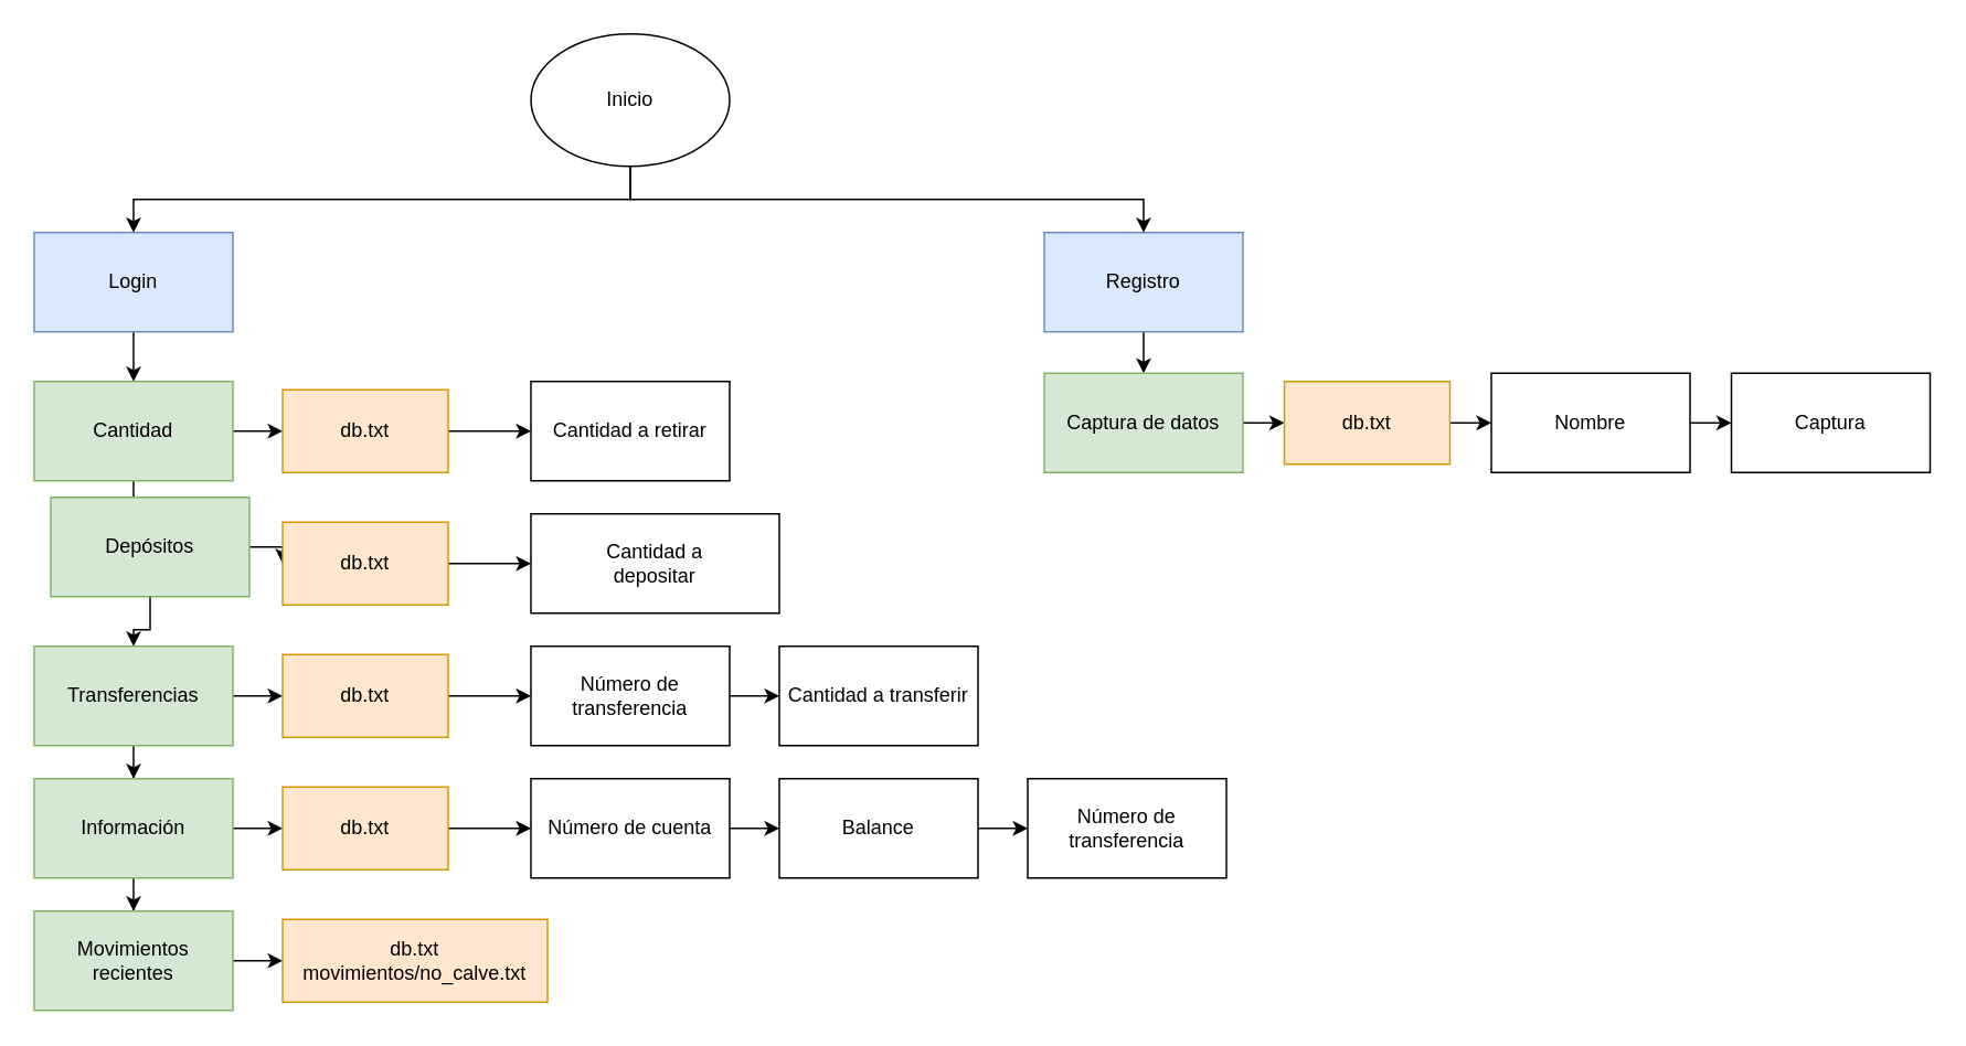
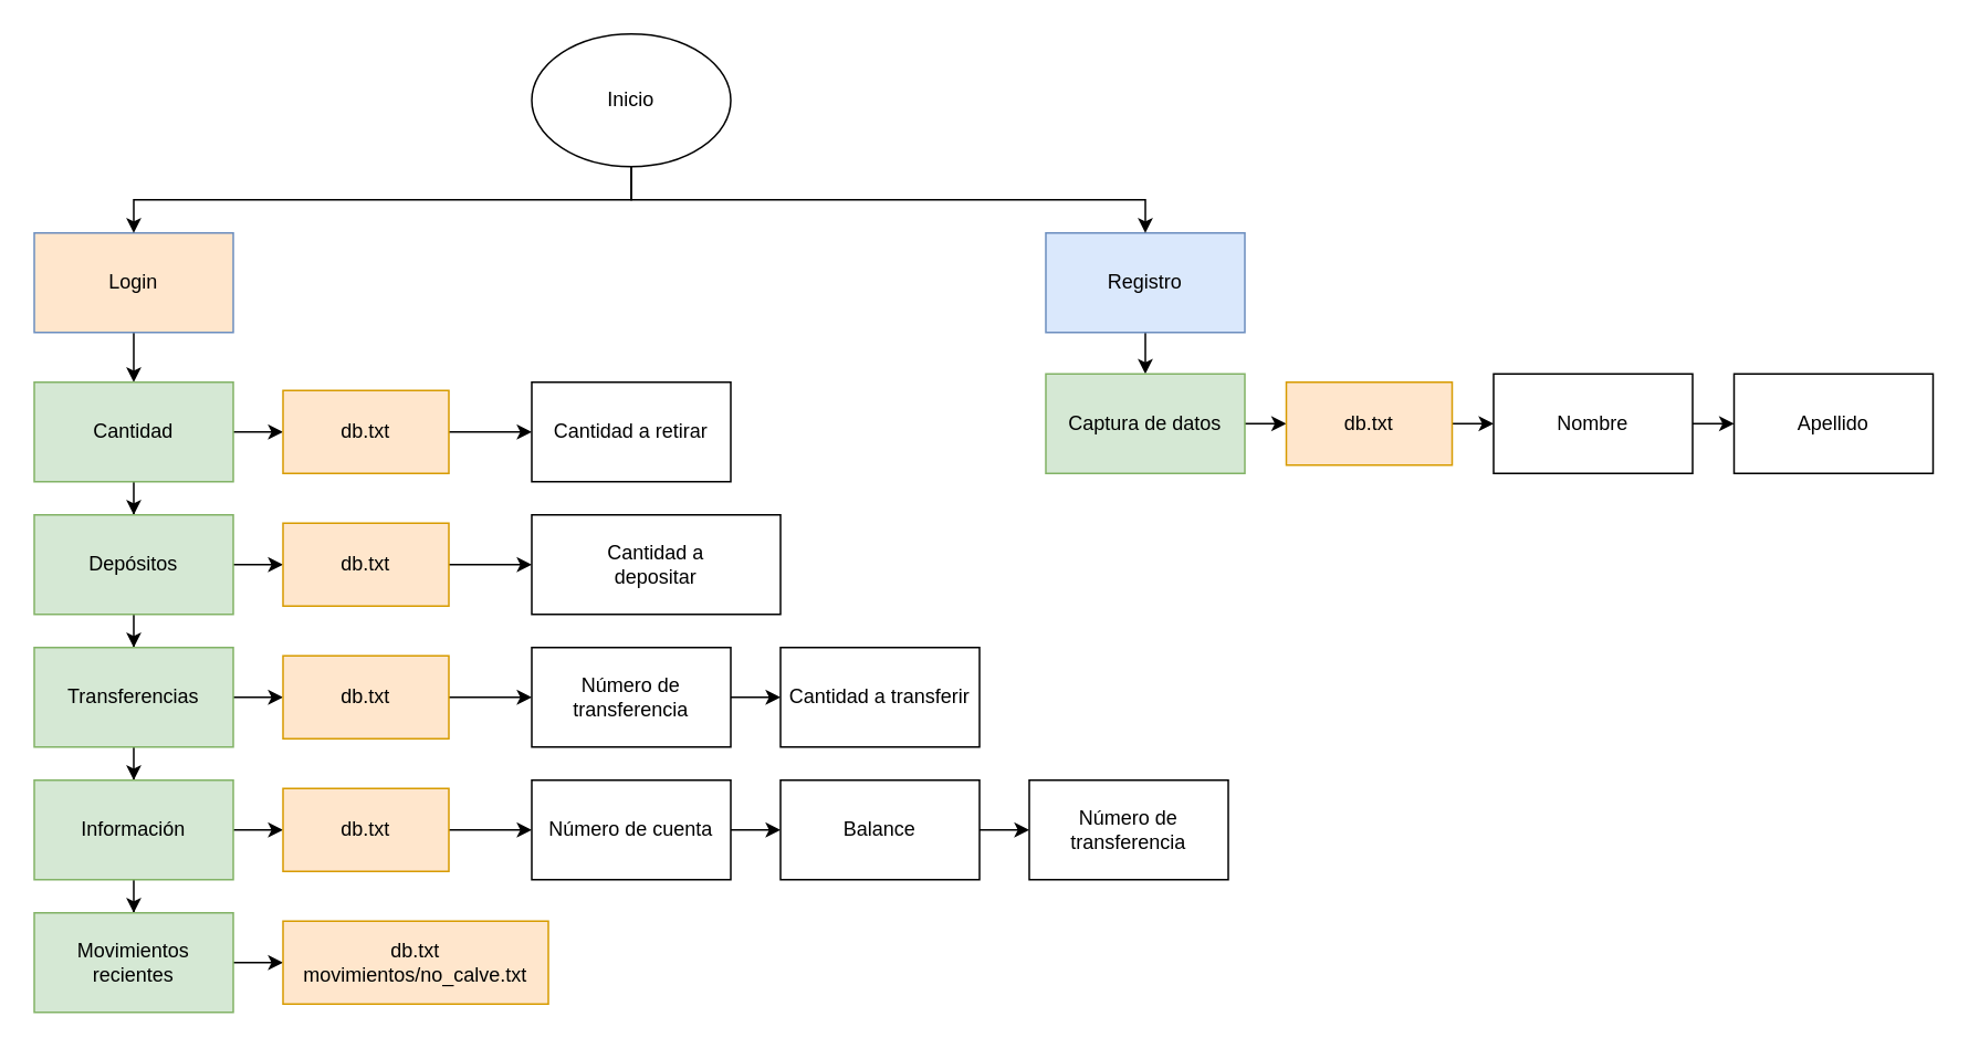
  <mxCell id="0" />
  <mxCell id="1" parent="0" />
  <mxCell id="2" value="" style="edgeStyle=orthogonalEdgeStyle;rounded=0;orthogonalLoop=1;jettySize=auto;html=1;" edge="1" parent="1" source="3" target="13"><mxGeometry relative="1" as="geometry" /></mxCell>
- <mxCell id="3" value="Login" style="rounded=0;whiteSpace=wrap;html=1;fillColor=#dae8fc;strokeColor=#6c8ebf;" vertex="1" parent="1"><mxGeometry x="20" y="140" width="120" height="60" as="geometry" /></mxCell>
+ <mxCell id="3" value="Login" style="rounded=0;whiteSpace=wrap;html=1;fillColor=#ffe6cc;strokeColor=#6c8ebf;" vertex="1" parent="1"><mxGeometry x="20" y="140" width="120" height="60" as="geometry" /></mxCell>
  <mxCell id="4" value="" style="edgeStyle=orthogonalEdgeStyle;rounded=0;orthogonalLoop=1;jettySize=auto;html=1;" edge="1" parent="1" source="5" target="10"><mxGeometry relative="1" as="geometry" /></mxCell>
  <mxCell id="5" value="Registro" style="rounded=0;whiteSpace=wrap;html=1;fillColor=#dae8fc;strokeColor=#6c8ebf;" vertex="1" parent="1"><mxGeometry x="630" y="140" width="120" height="60" as="geometry" /></mxCell>
  <mxCell id="6" style="edgeStyle=orthogonalEdgeStyle;rounded=0;orthogonalLoop=1;jettySize=auto;html=1;exitX=0.5;exitY=1;exitDx=0;exitDy=0;entryX=0.5;entryY=0;entryDx=0;entryDy=0;" edge="1" parent="1" source="8" target="3"><mxGeometry relative="1" as="geometry" /></mxCell>
  <mxCell id="7" style="edgeStyle=orthogonalEdgeStyle;rounded=0;orthogonalLoop=1;jettySize=auto;html=1;exitX=0.5;exitY=1;exitDx=0;exitDy=0;entryX=0.5;entryY=0;entryDx=0;entryDy=0;" edge="1" parent="1" source="8" target="5"><mxGeometry relative="1" as="geometry" /></mxCell>
  <mxCell id="8" value="Inicio" style="ellipse;whiteSpace=wrap;html=1;" vertex="1" parent="1"><mxGeometry x="320" y="20" width="120" height="80" as="geometry" /></mxCell>
  <mxCell id="9" value="" style="edgeStyle=orthogonalEdgeStyle;rounded=0;orthogonalLoop=1;jettySize=auto;html=1;" edge="1" parent="1" source="10" target="48"><mxGeometry relative="1" as="geometry" /></mxCell>
  <mxCell id="10" value="Captura de datos" style="rounded=0;whiteSpace=wrap;html=1;fillColor=#d5e8d4;strokeColor=#82b366;" vertex="1" parent="1"><mxGeometry x="630" y="225" width="120" height="60" as="geometry" /></mxCell>
  <mxCell id="11" value="" style="edgeStyle=orthogonalEdgeStyle;rounded=0;orthogonalLoop=1;jettySize=auto;html=1;" edge="1" parent="1" source="13" target="32"><mxGeometry relative="1" as="geometry" /></mxCell>
  <mxCell id="12" value="" style="edgeStyle=orthogonalEdgeStyle;rounded=0;orthogonalLoop=1;jettySize=auto;html=1;" edge="1" parent="1" source="13" target="16"><mxGeometry relative="1" as="geometry" /></mxCell>
  <mxCell id="13" value="Cantidad" style="rounded=0;whiteSpace=wrap;html=1;fillColor=#d5e8d4;strokeColor=#82b366;" vertex="1" parent="1"><mxGeometry x="20" y="230" width="120" height="60" as="geometry" /></mxCell>
  <mxCell id="14" value="" style="edgeStyle=orthogonalEdgeStyle;rounded=0;orthogonalLoop=1;jettySize=auto;html=1;" edge="1" parent="1" source="16" target="26"><mxGeometry relative="1" as="geometry" /></mxCell>
  <mxCell id="15" value="" style="edgeStyle=orthogonalEdgeStyle;rounded=0;orthogonalLoop=1;jettySize=auto;html=1;" edge="1" parent="1" source="16" target="19"><mxGeometry relative="1" as="geometry" /></mxCell>
- <mxCell id="16" value="Depósitos" style="rounded=0;whiteSpace=wrap;html=1;fillColor=#d5e8d4;strokeColor=#82b366;" vertex="1" parent="1"><mxGeometry x="30" y="300" width="120" height="60" as="geometry" /></mxCell>
+ <mxCell id="16" value="Depósitos" style="rounded=0;whiteSpace=wrap;html=1;fillColor=#d5e8d4;strokeColor=#82b366;" vertex="1" parent="1"><mxGeometry x="20" y="310" width="120" height="60" as="geometry" /></mxCell>
  <mxCell id="17" value="" style="edgeStyle=orthogonalEdgeStyle;rounded=0;orthogonalLoop=1;jettySize=auto;html=1;" edge="1" parent="1" source="19" target="28"><mxGeometry relative="1" as="geometry" /></mxCell>
  <mxCell id="18" value="" style="edgeStyle=orthogonalEdgeStyle;rounded=0;orthogonalLoop=1;jettySize=auto;html=1;" edge="1" parent="1" source="19" target="22"><mxGeometry relative="1" as="geometry" /></mxCell>
  <mxCell id="19" value="Transferencias" style="rounded=0;whiteSpace=wrap;html=1;fillColor=#d5e8d4;strokeColor=#82b366;" vertex="1" parent="1"><mxGeometry x="20" y="390" width="120" height="60" as="geometry" /></mxCell>
  <mxCell id="20" value="" style="edgeStyle=orthogonalEdgeStyle;rounded=0;orthogonalLoop=1;jettySize=auto;html=1;" edge="1" parent="1" source="22" target="30"><mxGeometry relative="1" as="geometry" /></mxCell>
  <mxCell id="21" value="" style="edgeStyle=orthogonalEdgeStyle;rounded=0;orthogonalLoop=1;jettySize=auto;html=1;" edge="1" parent="1" source="22" target="24"><mxGeometry relative="1" as="geometry" /></mxCell>
  <mxCell id="22" value="Información" style="rounded=0;whiteSpace=wrap;html=1;fillColor=#d5e8d4;strokeColor=#82b366;" vertex="1" parent="1"><mxGeometry x="20" y="470" width="120" height="60" as="geometry" /></mxCell>
  <mxCell id="23" value="" style="edgeStyle=orthogonalEdgeStyle;rounded=0;orthogonalLoop=1;jettySize=auto;html=1;" edge="1" parent="1" source="24" target="33"><mxGeometry relative="1" as="geometry" /></mxCell>
  <mxCell id="24" value="Movimientos recientes" style="rounded=0;whiteSpace=wrap;html=1;fillColor=#d5e8d4;strokeColor=#82b366;" vertex="1" parent="1"><mxGeometry x="20" y="550" width="120" height="60" as="geometry" /></mxCell>
  <mxCell id="25" value="" style="edgeStyle=orthogonalEdgeStyle;rounded=0;orthogonalLoop=1;jettySize=auto;html=1;" edge="1" parent="1" source="26" target="35"><mxGeometry relative="1" as="geometry" /></mxCell>
  <mxCell id="26" value="db.txt" style="rounded=0;whiteSpace=wrap;html=1;fillColor=#ffe6cc;strokeColor=#d79b00;" vertex="1" parent="1"><mxGeometry x="170" y="315" width="100" height="50" as="geometry" /></mxCell>
  <mxCell id="27" value="" style="edgeStyle=orthogonalEdgeStyle;rounded=0;orthogonalLoop=1;jettySize=auto;html=1;" edge="1" parent="1" source="28" target="37"><mxGeometry relative="1" as="geometry" /></mxCell>
  <mxCell id="28" value="db.txt" style="rounded=0;whiteSpace=wrap;html=1;fillColor=#ffe6cc;strokeColor=#d79b00;" vertex="1" parent="1"><mxGeometry x="170" y="395" width="100" height="50" as="geometry" /></mxCell>
  <mxCell id="29" value="" style="edgeStyle=orthogonalEdgeStyle;rounded=0;orthogonalLoop=1;jettySize=auto;html=1;" edge="1" parent="1" source="30" target="40"><mxGeometry relative="1" as="geometry" /></mxCell>
  <mxCell id="30" value="db.txt" style="rounded=0;whiteSpace=wrap;html=1;fillColor=#ffe6cc;strokeColor=#d79b00;" vertex="1" parent="1"><mxGeometry x="170" y="475" width="100" height="50" as="geometry" /></mxCell>
  <mxCell id="31" value="" style="edgeStyle=orthogonalEdgeStyle;rounded=0;orthogonalLoop=1;jettySize=auto;html=1;" edge="1" parent="1" source="32" target="34"><mxGeometry relative="1" as="geometry" /></mxCell>
  <mxCell id="32" value="db.txt" style="rounded=0;whiteSpace=wrap;html=1;fillColor=#ffe6cc;strokeColor=#d79b00;" vertex="1" parent="1"><mxGeometry x="170" y="235" width="100" height="50" as="geometry" /></mxCell>
  <mxCell id="33" value="&lt;div&gt;db.txt&lt;/div&gt;&lt;div&gt;movimientos/no_calve.txt&lt;br&gt;&lt;/div&gt;" style="rounded=0;whiteSpace=wrap;html=1;fillColor=#ffe6cc;strokeColor=#d79b00;" vertex="1" parent="1"><mxGeometry x="170" y="555" width="160" height="50" as="geometry" /></mxCell>
  <mxCell id="34" value="Cantidad a retirar" style="rounded=0;whiteSpace=wrap;html=1;" vertex="1" parent="1"><mxGeometry x="320" y="230" width="120" height="60" as="geometry" /></mxCell>
  <mxCell id="35" value="&lt;div&gt;Cantidad a&lt;br&gt;&lt;/div&gt;&lt;div&gt;depositar&lt;/div&gt;" style="rounded=0;whiteSpace=wrap;html=1;" vertex="1" parent="1"><mxGeometry x="320" y="310" width="150" height="60" as="geometry" /></mxCell>
  <mxCell id="36" value="" style="edgeStyle=orthogonalEdgeStyle;rounded=0;orthogonalLoop=1;jettySize=auto;html=1;" edge="1" parent="1" source="37" target="38"><mxGeometry relative="1" as="geometry" /></mxCell>
  <mxCell id="37" value="&lt;div&gt;Número de&lt;/div&gt;&lt;div&gt;transferencia&lt;br&gt;&lt;/div&gt;" style="rounded=0;whiteSpace=wrap;html=1;" vertex="1" parent="1"><mxGeometry x="320" y="390" width="120" height="60" as="geometry" /></mxCell>
  <mxCell id="38" value="Cantidad a transferir" style="rounded=0;whiteSpace=wrap;html=1;" vertex="1" parent="1"><mxGeometry x="470" y="390" width="120" height="60" as="geometry" /></mxCell>
  <mxCell id="39" value="" style="edgeStyle=orthogonalEdgeStyle;rounded=0;orthogonalLoop=1;jettySize=auto;html=1;" edge="1" parent="1" source="40" target="42"><mxGeometry relative="1" as="geometry" /></mxCell>
  <mxCell id="40" value="Número de cuenta" style="rounded=0;whiteSpace=wrap;html=1;" vertex="1" parent="1"><mxGeometry x="320" y="470" width="120" height="60" as="geometry" /></mxCell>
  <mxCell id="41" value="" style="edgeStyle=orthogonalEdgeStyle;rounded=0;orthogonalLoop=1;jettySize=auto;html=1;" edge="1" parent="1" source="42" target="43"><mxGeometry relative="1" as="geometry" /></mxCell>
  <mxCell id="42" value="Balance" style="rounded=0;whiteSpace=wrap;html=1;" vertex="1" parent="1"><mxGeometry x="470" y="470" width="120" height="60" as="geometry" /></mxCell>
  <mxCell id="43" value="&lt;div&gt;Número de&lt;/div&gt;&lt;div&gt;transferencia&lt;/div&gt;" style="rounded=0;whiteSpace=wrap;html=1;" vertex="1" parent="1"><mxGeometry x="620" y="470" width="120" height="60" as="geometry" /></mxCell>
  <mxCell id="44" value="" style="edgeStyle=orthogonalEdgeStyle;rounded=0;orthogonalLoop=1;jettySize=auto;html=1;" edge="1" parent="1" source="45" target="46"><mxGeometry relative="1" as="geometry" /></mxCell>
  <mxCell id="45" value="Nombre" style="rounded=0;whiteSpace=wrap;html=1;" vertex="1" parent="1"><mxGeometry x="900" y="225" width="120" height="60" as="geometry" /></mxCell>
- <mxCell id="46" value="Captura" style="rounded=0;whiteSpace=wrap;html=1;" vertex="1" parent="1"><mxGeometry x="1045" y="225" width="120" height="60" as="geometry" /></mxCell>
+ <mxCell id="46" value="Apellido" style="rounded=0;whiteSpace=wrap;html=1;" vertex="1" parent="1"><mxGeometry x="1045" y="225" width="120" height="60" as="geometry" /></mxCell>
  <mxCell id="47" value="" style="edgeStyle=orthogonalEdgeStyle;rounded=0;orthogonalLoop=1;jettySize=auto;html=1;" edge="1" parent="1" source="48" target="45"><mxGeometry relative="1" as="geometry" /></mxCell>
  <mxCell id="48" value="db.txt" style="rounded=0;whiteSpace=wrap;html=1;fillColor=#ffe6cc;strokeColor=#d79b00;" vertex="1" parent="1"><mxGeometry x="775" y="230" width="100" height="50" as="geometry" /></mxCell>
